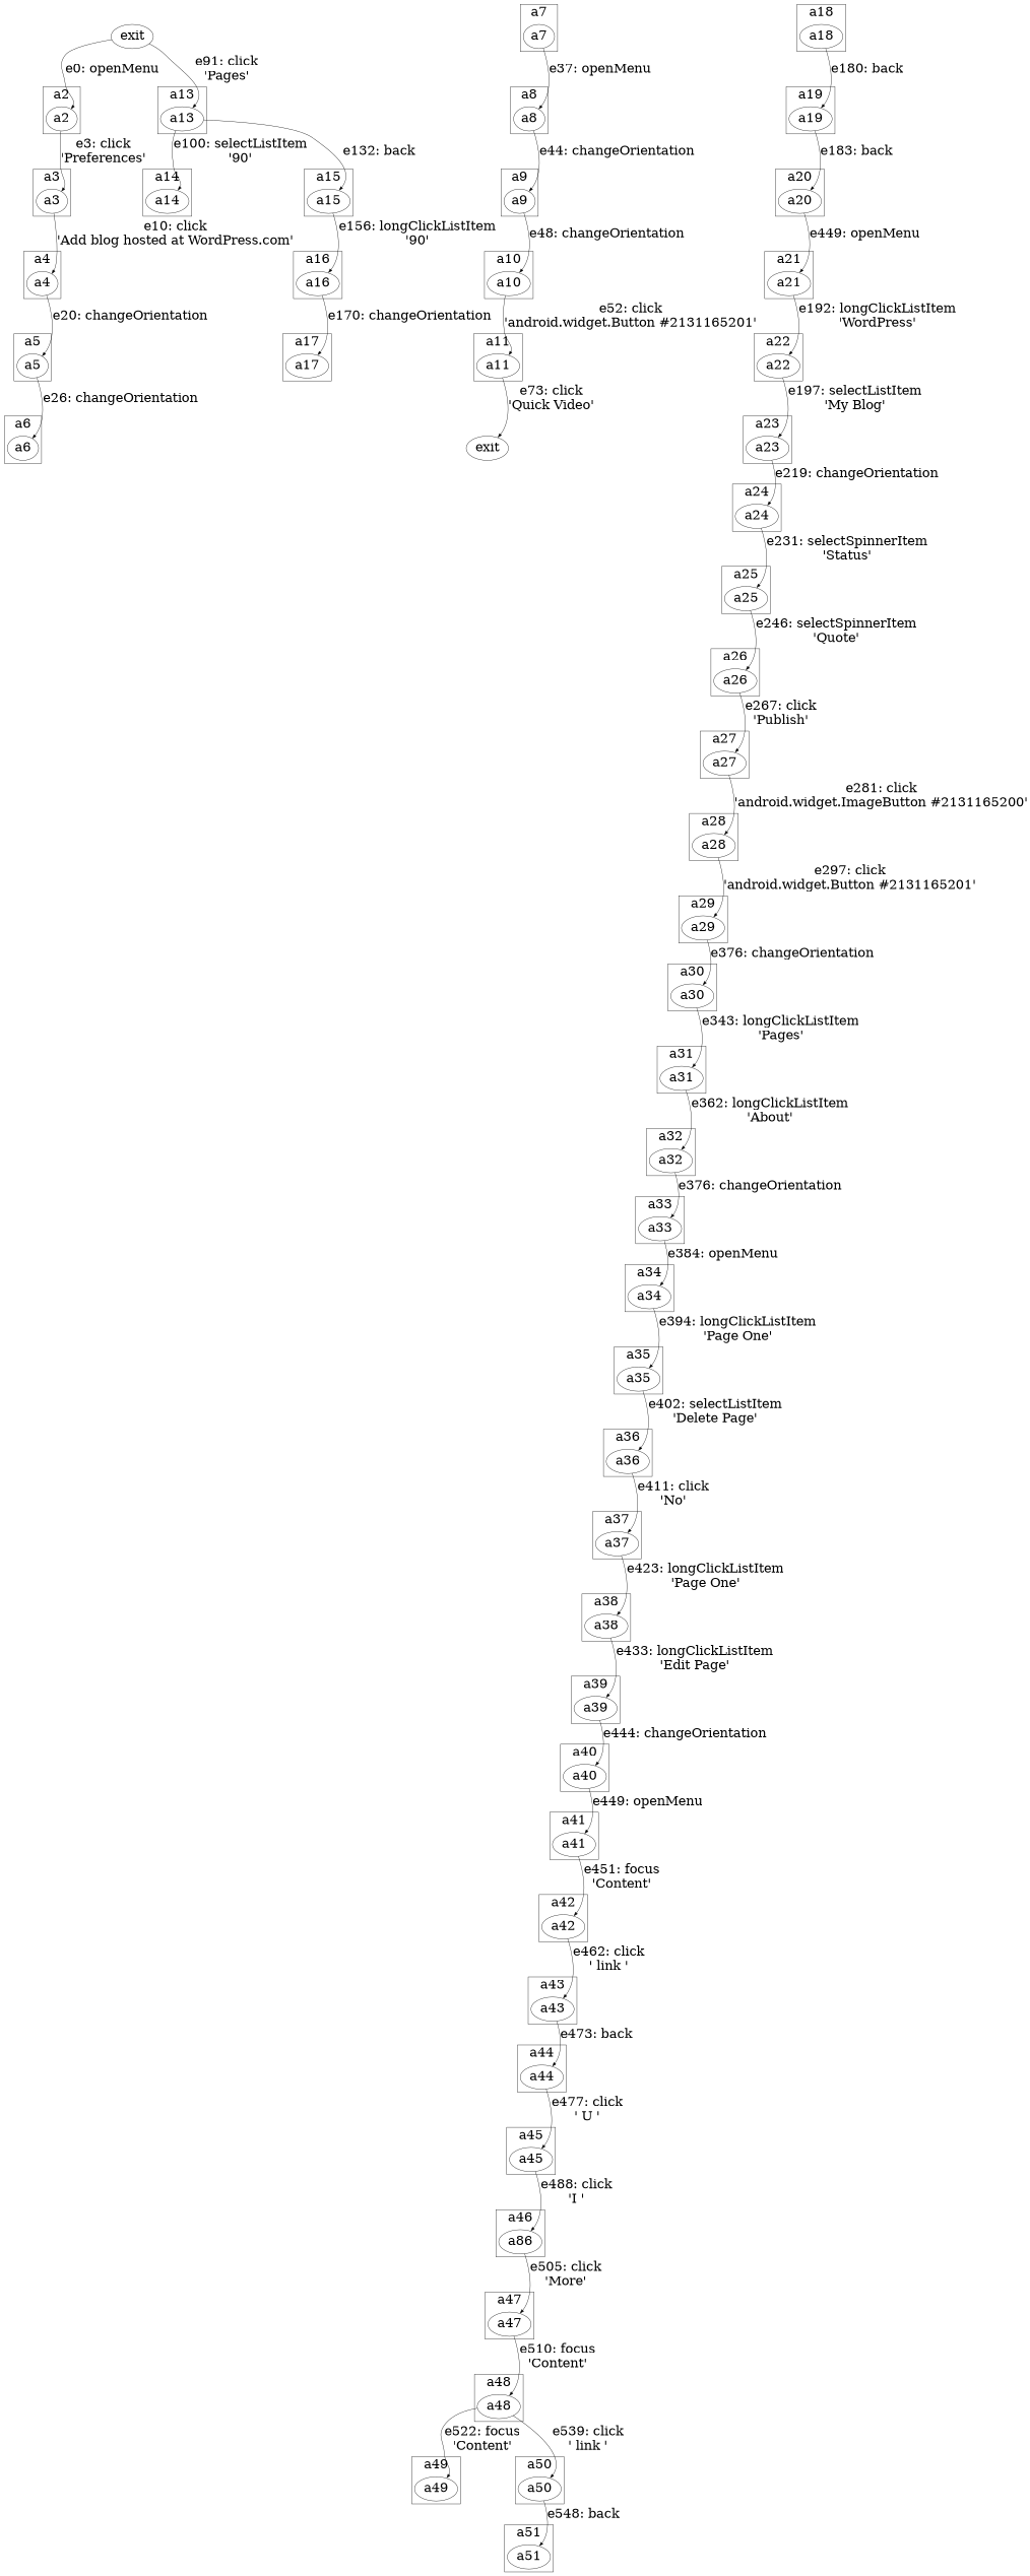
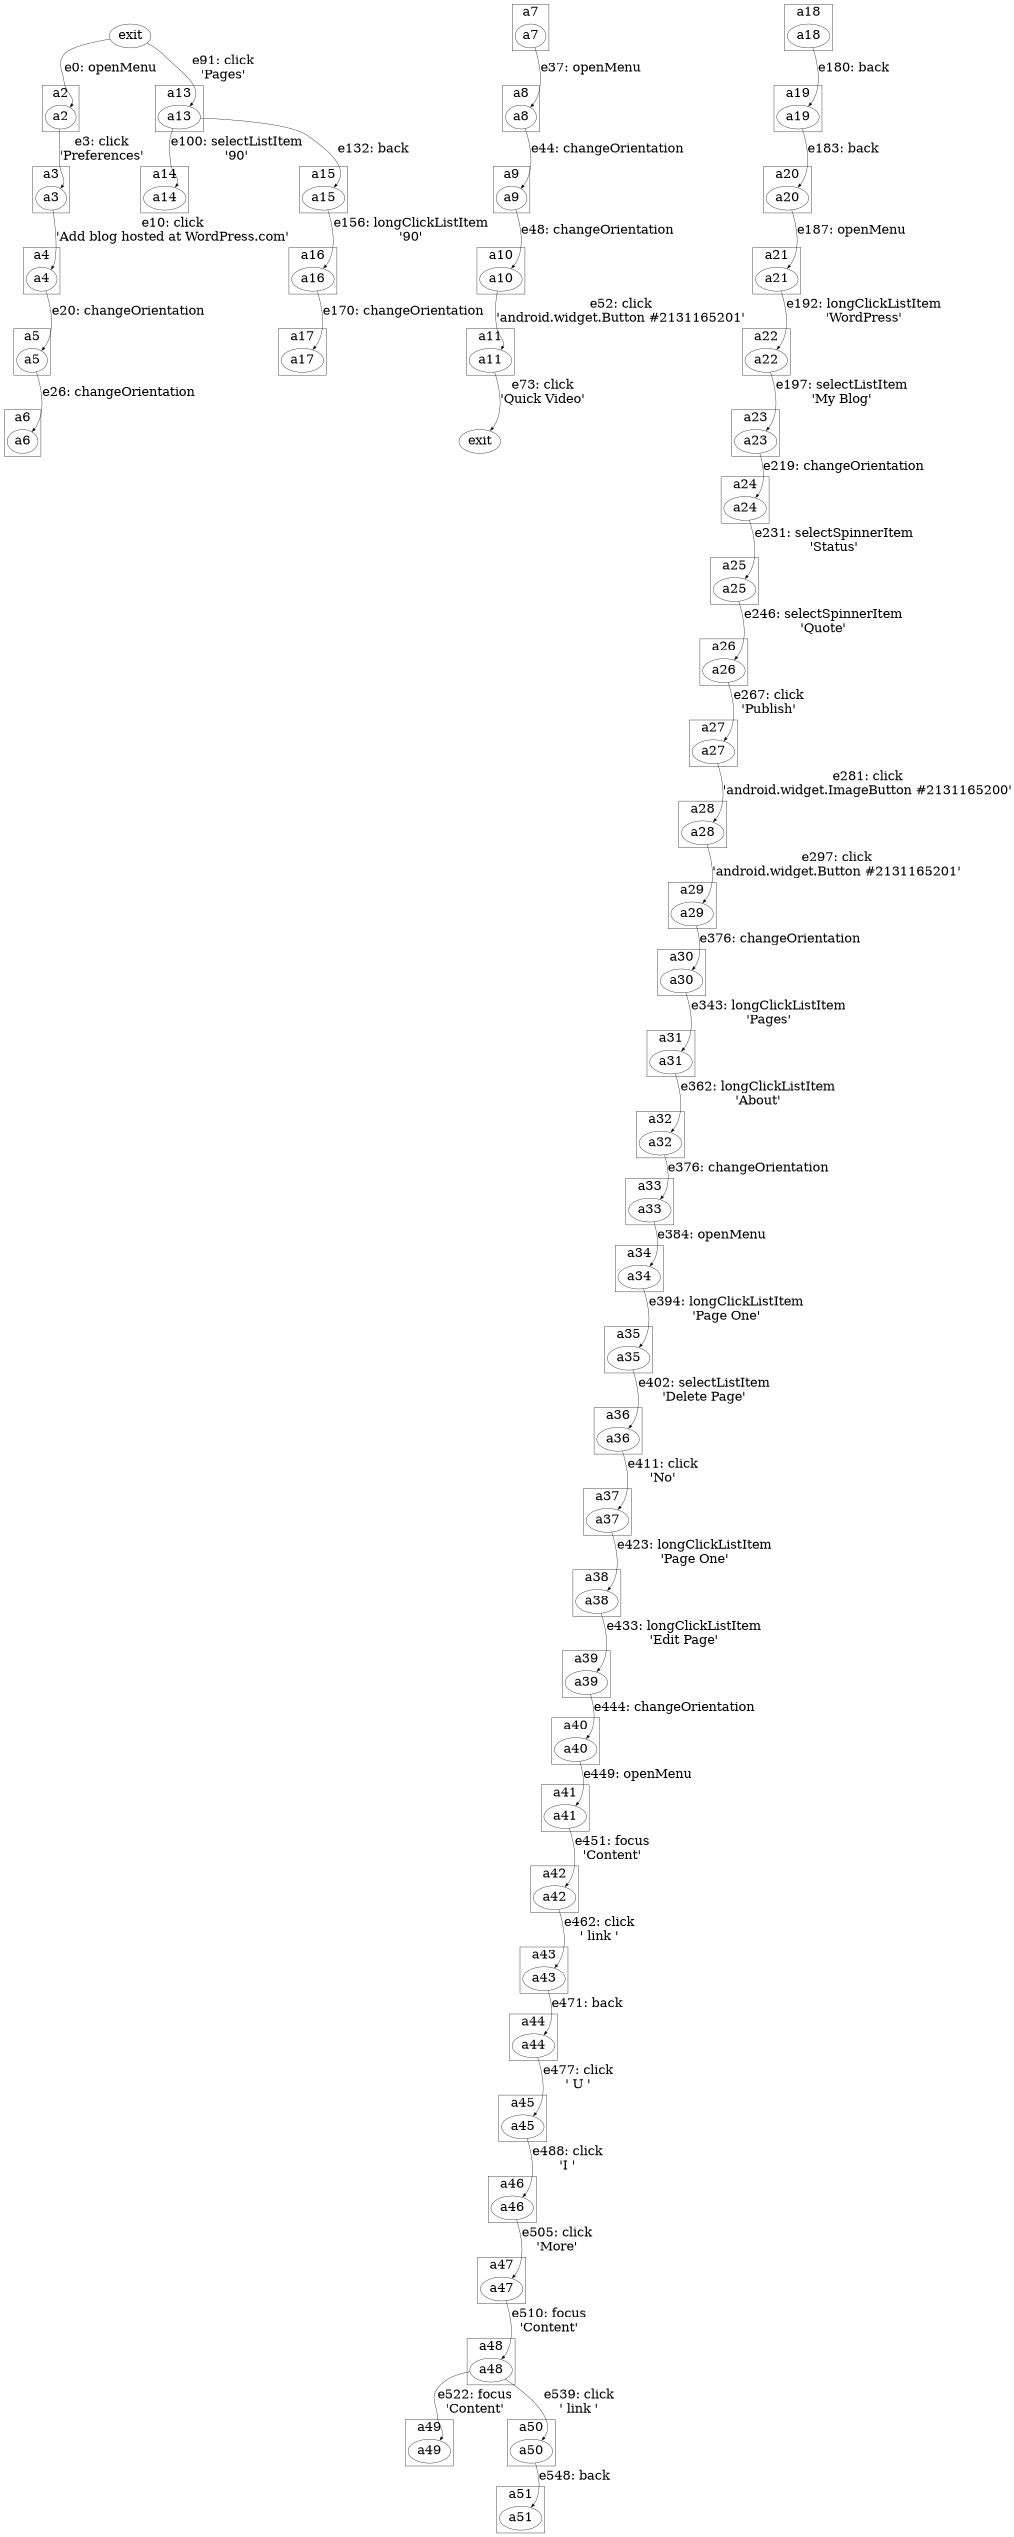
  digraph {
    fontsize=36
    nodesep=1
    node [fontsize=36]
    edge [fontsize=36 headport=ne]
    a2
    a3
    a4
    a5
    a6
    a7
    a8
    a9
    a10
    a11
    a13
    a14
    a15
    a16
    a17
    a18
    a19
    a20
    a21
    a22
    a23
    a30
    a24
    a25
    a26
    a27
    a28
    a29
    a31
    a32
    a33
    a34
    a35
    a36
    a37
    a38
    a39
    a40
    a41
    a45
    a42
    a49
    a43
    a44
-   a46 [label=a86]
+   a46
    a47
    a48
    a50
    a51
    n50 [label=exit]
    n51 [label=exit]
    subgraph cluster_1 {
      label=a2
      a2
    }
    subgraph cluster_2 {
      label=a3
      a3
    }
    subgraph cluster_3 {
      label=a4
      a4
    }
    subgraph cluster_4 {
      label=a5
      a5
    }
    subgraph cluster_5 {
      label=a6
      a6
    }
    subgraph cluster_6 {
      label=a7
      a7
    }
    subgraph cluster_7 {
      label=a8
      a8
    }
    subgraph cluster_8 {
      label=a9
      a9
    }
    subgraph cluster_9 {
      label=a10
      a10
    }
    subgraph cluster_10 {
      label=a11
      a11
    }
    subgraph cluster_11 {
      label=a13
      a13
    }
    subgraph cluster_12 {
      label=a14
      a14
    }
    subgraph cluster_13 {
      label=a15
      a15
    }
    subgraph cluster_14 {
      label=a16
      a16
    }
    subgraph cluster_15 {
      label=a17
      a17
    }
    subgraph cluster_16 {
      label=a18
      a18
    }
    subgraph cluster_17 {
      label=a19
      a19
    }
    subgraph cluster_18 {
      label=a20
      a20
    }
    subgraph cluster_19 {
      label=a21
      a21
    }
    subgraph cluster_20 {
      label=a22
      a22
    }
    subgraph cluster_21 {
      label=a23
      a23
    }
    subgraph cluster_22 {
      label=a30
      a30
    }
    subgraph cluster_23 {
      label=a24
      a24
    }
    subgraph cluster_24 {
      label=a25
      a25
    }
    subgraph cluster_25 {
      label=a26
      a26
    }
    subgraph cluster_26 {
      label=a27
      a27
    }
    subgraph cluster_27 {
      label=a28
      a28
    }
    subgraph cluster_28 {
      label=a29
      a29
    }
    subgraph cluster_29 {
      label=a31
      a31
    }
    subgraph cluster_30 {
      label=a32
      a32
    }
    subgraph cluster_31 {
      label=a33
      a33
    }
    subgraph cluster_32 {
      label=a34
      a34
    }
    subgraph cluster_33 {
      label=a35
      a35
    }
    subgraph cluster_34 {
      label=a36
      a36
    }
    subgraph cluster_35 {
      label=a37
      a37
    }
    subgraph cluster_36 {
      label=a38
      a38
    }
    subgraph cluster_37 {
      label=a39
      a39
    }
    subgraph cluster_38 {
      label=a40
      a40
    }
    subgraph cluster_39 {
      label=a41
      a41
    }
    subgraph cluster_40 {
      label=a45
      a45
    }
    subgraph cluster_41 {
      label=a42
      a42
    }
    subgraph cluster_42 {
      label=a49
      a49
    }
    subgraph cluster_43 {
      label=a43
      a43
    }
    subgraph cluster_44 {
      label=a44
      a44
    }
    subgraph cluster_45 {
      label=a46
      a46
    }
    subgraph cluster_46 {
      label=a47
      a47
    }
    subgraph cluster_47 {
      label=a48
      a48
    }
    subgraph cluster_48 {
      label=a50
      a50
    }
    subgraph cluster_49 {
      label=a51
      a51
    }
    a2 -> a3 [label="e3: click\n'Preferences'"]
    a3 -> a4 [label="e10: click\n'Add blog hosted at WordPress.com'"]
    a4 -> a5 [label="e20: changeOrientation"]
    a5 -> a6 [label="e26: changeOrientation"]
    a7 -> a8 [label="e37: openMenu"]
    a8 -> a9 [label="e44: changeOrientation"]
    a9 -> a10 [label="e48: changeOrientation"]
    a10 -> a11 [label="e52: click\n'android.widget.Button #2131165201'"]
    a11 -> n50 [label="e73: click\n'Quick Video'"]
    a13 -> a14 [label="e100: selectListItem\n'90'"]
    a13 -> a15 [label="e132: back"]
    a15 -> a16 [label="e156: longClickListItem\n'90'"]
    a16 -> a17 [label="e170: changeOrientation"]
    a18 -> a19 [label="e180: back"]
    a19 -> a20 [label="e183: back"]
-   a20 -> a21 [label="e449: openMenu"]
+   a20 -> a21 [label="e187: openMenu"]
    a21 -> a22 [label="e192: longClickListItem\n'WordPress'"]
    a22 -> a23 [label="e197: selectListItem\n'My Blog'"]
    a23 -> a24 [label="e219: changeOrientation"]
    a30 -> a31 [label="e343: longClickListItem\n'Pages'"]
    a24 -> a25 [label="e231: selectSpinnerItem\n'Status'"]
    a25 -> a26 [label="e246: selectSpinnerItem\n'Quote'"]
    a26 -> a27 [label="e267: click\n'Publish'"]
    a27 -> a28 [label="e281: click\n'android.widget.ImageButton #2131165200'"]
    a28 -> a29 [label="e297: click\n'android.widget.Button #2131165201'"]
    a29 -> a30 [label="e376: changeOrientation"]
    a31 -> a32 [label="e362: longClickListItem\n'About'"]
    a32 -> a33 [label="e376: changeOrientation"]
    a33 -> a34 [label="e384: openMenu"]
    a34 -> a35 [label="e394: longClickListItem\n'Page One'"]
    a35 -> a36 [label="e402: selectListItem\n'Delete Page'"]
    a36 -> a37 [label="e411: click\n'No'"]
    a37 -> a38 [label="e423: longClickListItem\n'Page One'"]
    a38 -> a39 [label="e433: longClickListItem\n'Edit Page'"]
    a39 -> a40 [label="e444: changeOrientation"]
    a40 -> a41 [label="e449: openMenu"]
    a41 -> a42 [label="e451: focus\n'Content'"]
    a45 -> a46 [label="e488: click\n'I '"]
    a42 -> a43 [label="e462: click\n' link '"]
-   a43 -> a44 [label="e473: back"]
+   a43 -> a44 [label="e471: back"]
    a44 -> a45 [label="e477: click\n' U '"]
    a46 -> a47 [label="e505: click\n'More'"]
    a47 -> a48 [label="e510: focus\n'Content'"]
    a48 -> a49 [label="e522: focus\n'Content'"]
    a48 -> a50 [label="e539: click\n' link '"]
    a50 -> a51 [label="e548: back"]
    n51 -> a2 [label="e0: openMenu"]
    n51 -> a13 [label="e91: click\n'Pages'"]
  }
